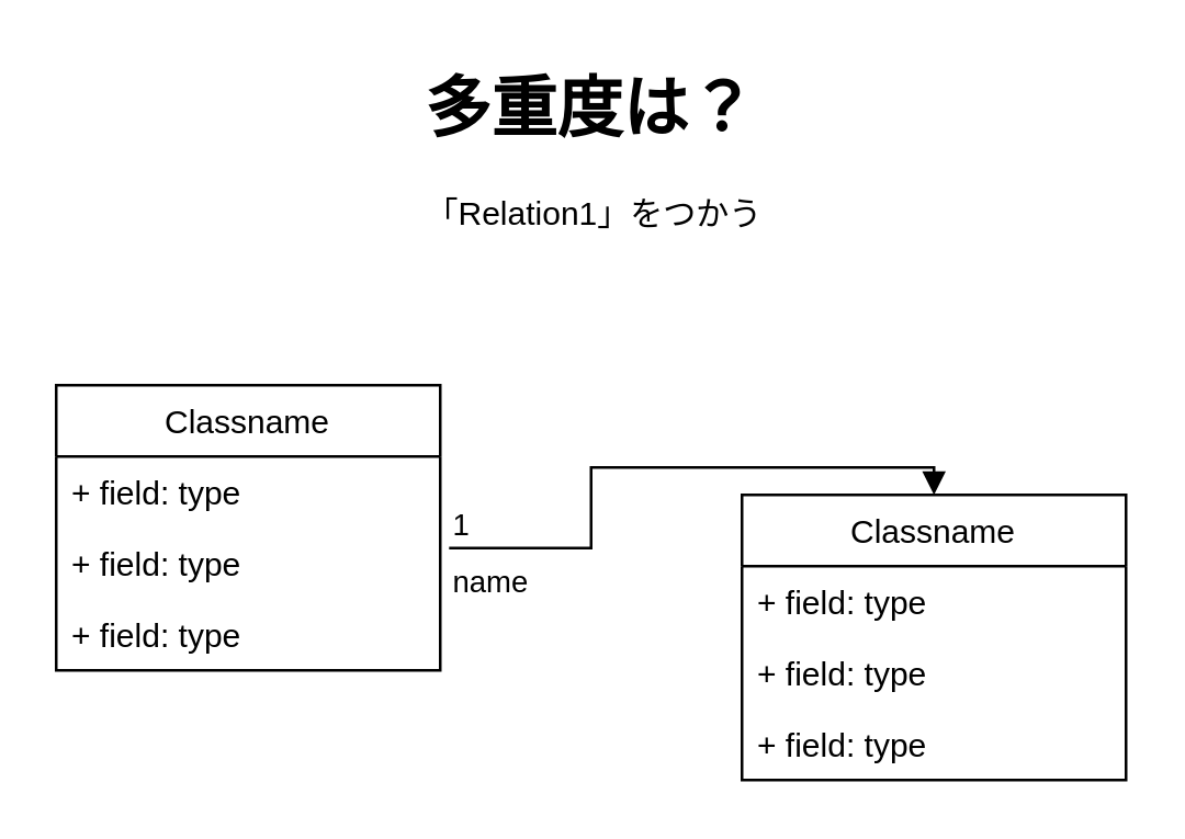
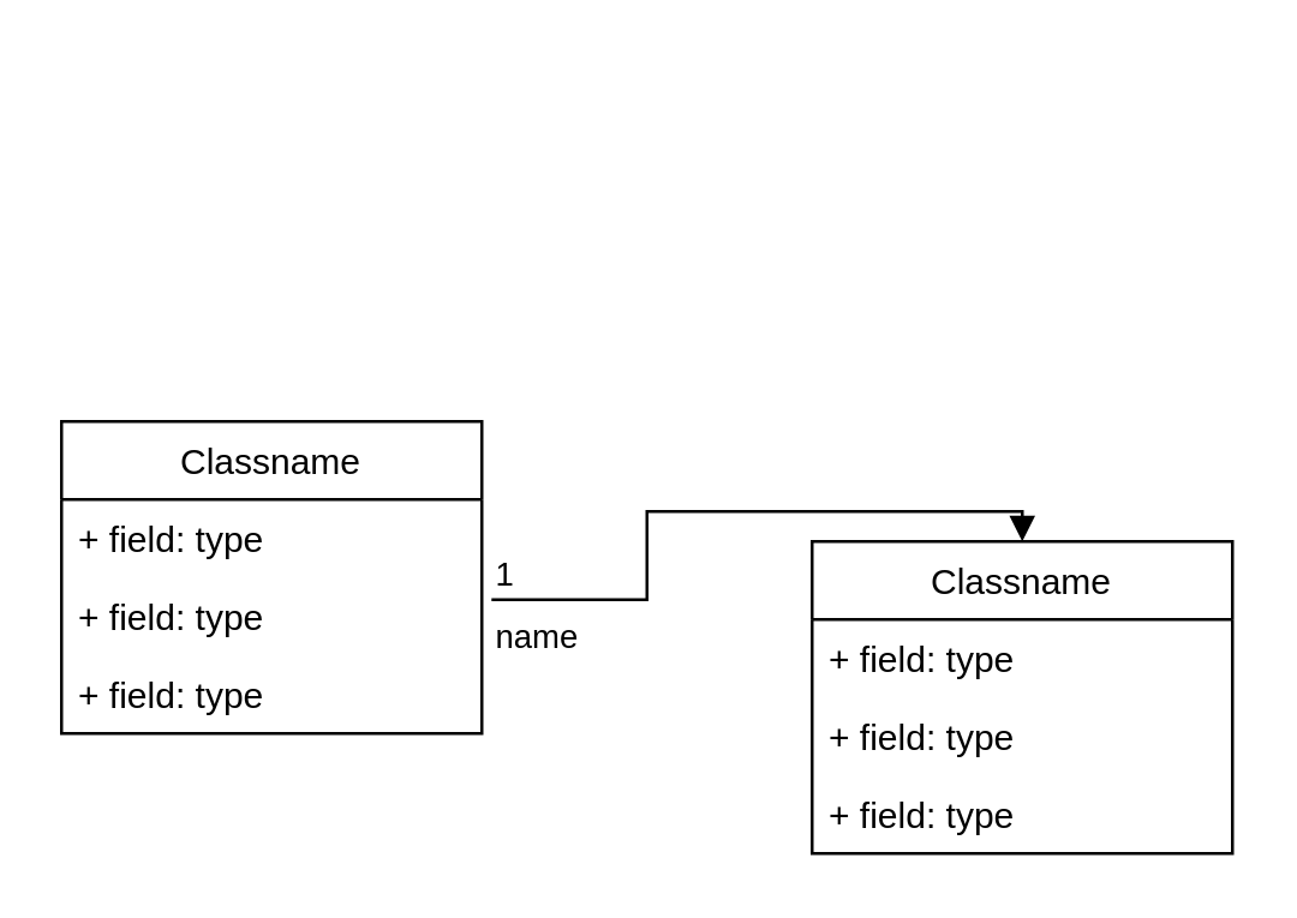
  <mxCell id="0" />
  <mxCell id="1" parent="0" />
  <mxCell id="2" value="Classname" style="swimlane;fontStyle=0;childLayout=stackLayout;horizontal=1;startSize=26;fillColor=none;horizontalStack=0;resizeParent=1;resizeParentMax=0;resizeLast=0;collapsible=1;marginBottom=0;" vertex="1" parent="1"><mxGeometry x="20" y="140" width="140" height="104" as="geometry" /></mxCell>
  <mxCell id="3" value="+ field: type" style="text;strokeColor=none;fillColor=none;align=left;verticalAlign=top;spacingLeft=4;spacingRight=4;overflow=hidden;rotatable=0;points=[[0,0.5],[1,0.5]];portConstraint=eastwest;" vertex="1" parent="2"><mxGeometry y="26" width="140" height="26" as="geometry" /></mxCell>
  <mxCell id="4" value="+ field: type" style="text;strokeColor=none;fillColor=none;align=left;verticalAlign=top;spacingLeft=4;spacingRight=4;overflow=hidden;rotatable=0;points=[[0,0.5],[1,0.5]];portConstraint=eastwest;" vertex="1" parent="2"><mxGeometry y="52" width="140" height="26" as="geometry" /></mxCell>
  <mxCell id="5" value="+ field: type" style="text;strokeColor=none;fillColor=none;align=left;verticalAlign=top;spacingLeft=4;spacingRight=4;overflow=hidden;rotatable=0;points=[[0,0.5],[1,0.5]];portConstraint=eastwest;" vertex="1" parent="2"><mxGeometry y="78" width="140" height="26" as="geometry" /></mxCell>
  <mxCell id="6" value="Classname" style="swimlane;fontStyle=0;childLayout=stackLayout;horizontal=1;startSize=26;fillColor=none;horizontalStack=0;resizeParent=1;resizeParentMax=0;resizeLast=0;collapsible=1;marginBottom=0;" vertex="1" parent="1"><mxGeometry x="270" y="180" width="140" height="104" as="geometry" /></mxCell>
  <mxCell id="7" value="+ field: type" style="text;strokeColor=none;fillColor=none;align=left;verticalAlign=top;spacingLeft=4;spacingRight=4;overflow=hidden;rotatable=0;points=[[0,0.5],[1,0.5]];portConstraint=eastwest;" vertex="1" parent="6"><mxGeometry y="26" width="140" height="26" as="geometry" /></mxCell>
  <mxCell id="8" value="+ field: type" style="text;strokeColor=none;fillColor=none;align=left;verticalAlign=top;spacingLeft=4;spacingRight=4;overflow=hidden;rotatable=0;points=[[0,0.5],[1,0.5]];portConstraint=eastwest;" vertex="1" parent="6"><mxGeometry y="52" width="140" height="26" as="geometry" /></mxCell>
  <mxCell id="9" value="+ field: type" style="text;strokeColor=none;fillColor=none;align=left;verticalAlign=top;spacingLeft=4;spacingRight=4;overflow=hidden;rotatable=0;points=[[0,0.5],[1,0.5]];portConstraint=eastwest;" vertex="1" parent="6"><mxGeometry y="78" width="140" height="26" as="geometry" /></mxCell>
  <mxCell id="10" value="name" style="endArrow=block;endFill=1;html=1;edgeStyle=orthogonalEdgeStyle;align=left;verticalAlign=top;rounded=0;exitX=1.023;exitY=0.283;exitDx=0;exitDy=0;exitPerimeter=0;entryX=0.5;entryY=0;entryDx=0;entryDy=0;" edge="1" parent="1" source="4" target="6"><mxGeometry x="-1" relative="1" as="geometry"><mxPoint x="150" y="300" as="sourcePoint" /><mxPoint x="310" y="300" as="targetPoint" /></mxGeometry></mxCell>
  <mxCell id="11" value="1" style="edgeLabel;resizable=0;html=1;align=left;verticalAlign=bottom;" connectable="0" vertex="1" parent="10"><mxGeometry x="-1" relative="1" as="geometry" /></mxCell>
- <mxCell id="12" value="&lt;h1&gt;多重度は？&lt;/h1&gt;&lt;p&gt;&lt;span style=&quot;background-color: initial;&quot;&gt;「Relation1」をつかう&lt;/span&gt;&lt;br&gt;&lt;/p&gt;" style="text;html=1;strokeColor=none;fillColor=none;spacing=5;spacingTop=-20;whiteSpace=wrap;overflow=hidden;rounded=0;" vertex="1" parent="1"><mxGeometry x="150" y="20" width="190" height="120" as="geometry" /></mxCell>
